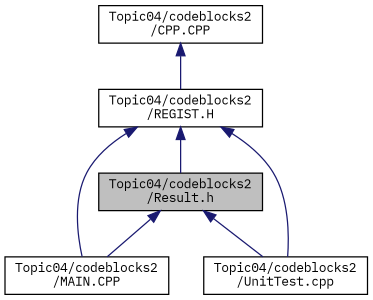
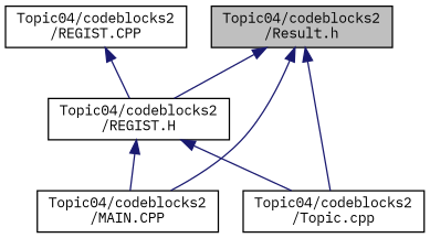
  digraph {
    fontname="IBM Plex Mono"
    node [color=black fillcolor=white fontname="IBM Plex Mono" fontsize=10 shape=record style=filled]
    edge [color=midnightblue dir=back fontname="IBM Plex Mono" fontsize=10 labelfontname=Helvetica labelfontsize=10 style=solid]
    n1 [fillcolor=grey75 fontcolor=black height=0.2 label="Topic04/codeblocks2\l/Result.h" width=0.4]
    n2 [height=0.2 label="Topic04/codeblocks2\l/REGIST.H" width=0.4]
    n3 [height=0.2 label="Topic04/codeblocks2\l/MAIN.CPP" width=0.4]
-   n4 [height=0.2 label="Topic04/codeblocks2\l/UnitTest.cpp" width=0.4]
-   n5 [height=0.2 label="Topic04/codeblocks2\l/CPP.CPP" width=0.4]
-   n2 -> n1
+   n4 [height=0.2 label="Topic04/codeblocks2\l/Topic.cpp" width=0.4]
+   n5 [height=0.2 label="Topic04/codeblocks2\l/REGIST.CPP" width=0.4]
+   n1 -> n2
    n1 -> n3
    n1 -> n4
    n2 -> n3
    n2 -> n4
    n5 -> n2
  }
